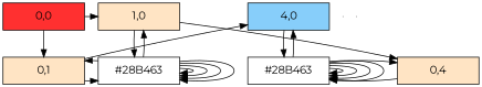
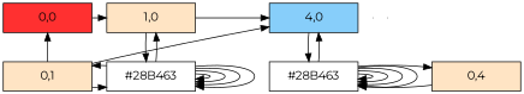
  digraph {
    fontname=Montserrat
    node [fontname=Montserrat group=1 shape=box style=filled]
    edge [fontname=Montserrat]
    n1 [fillcolor=firebrick1 label="0,0" width=1.5]
    n2 [fillcolor=bisque1 label="1,0" width=1.5]
    n3 [fillcolor=lightskyblue group=4 label="4,0" width=1.5]
    n4 [fillcolor=bisque1 label="0,1" width=1.5]
    n5 [label="#28B463" width=1.5 style=""]
    n6 [fillcolor=bisque1 label="0,4" width=1.5]
    n7 [group=4 label="#28B463" width=1.5 style=""]
    e0 [shape=point width=0 group="" style=""]
    e1 [shape=point width=0 group="" style=""]
    subgraph sub_1 {
      rank=same
      n1
      n2
      n3
    }
    subgraph sub_2 {
      rank=same
      n4
      n5
    }
    subgraph sub_3 {
      rank=same
      n6
      n7
    }
    n1 -> n2
-   n1 -> n4
-   n2 -> n6
+   n4 -> n1
+   n2 -> n3
    n2 -> n5
    n3 -> n7
    n4 -> n3
    n4 -> n5
    n5 -> n2
    n5 -> n4
    n5 -> n5
    n5 -> n5
    n5 -> n5
    n5 -> n5
    n6 -> n7
    n7 -> n3
    n7 -> n6
    n7 -> n7
    n7 -> n7
    n7 -> n7
    n7 -> n7
  }
